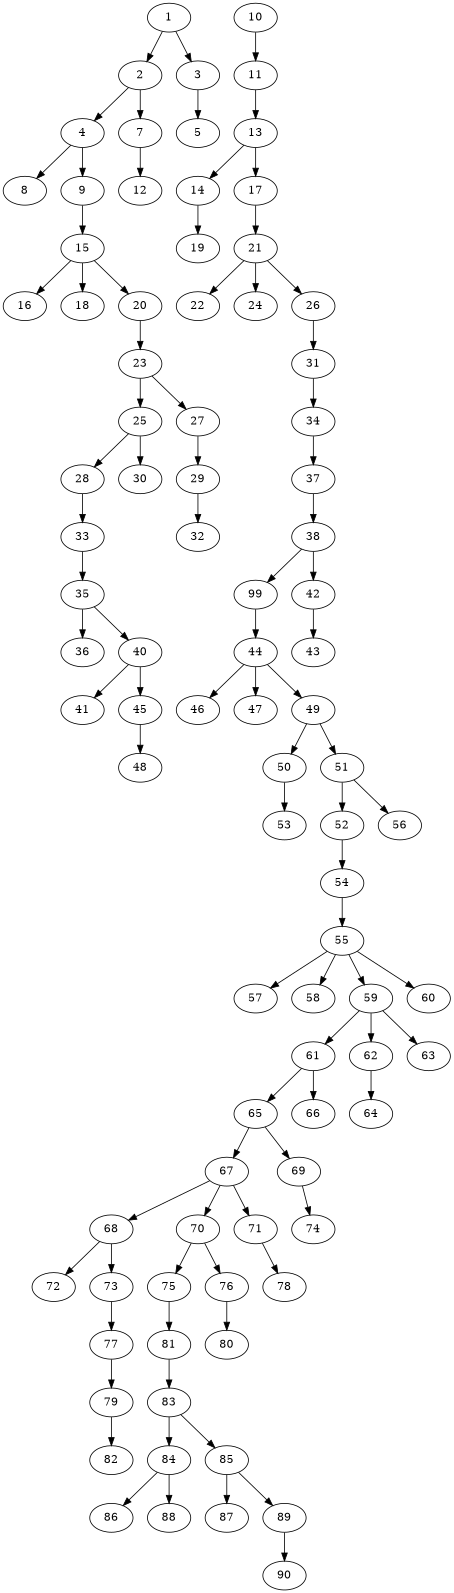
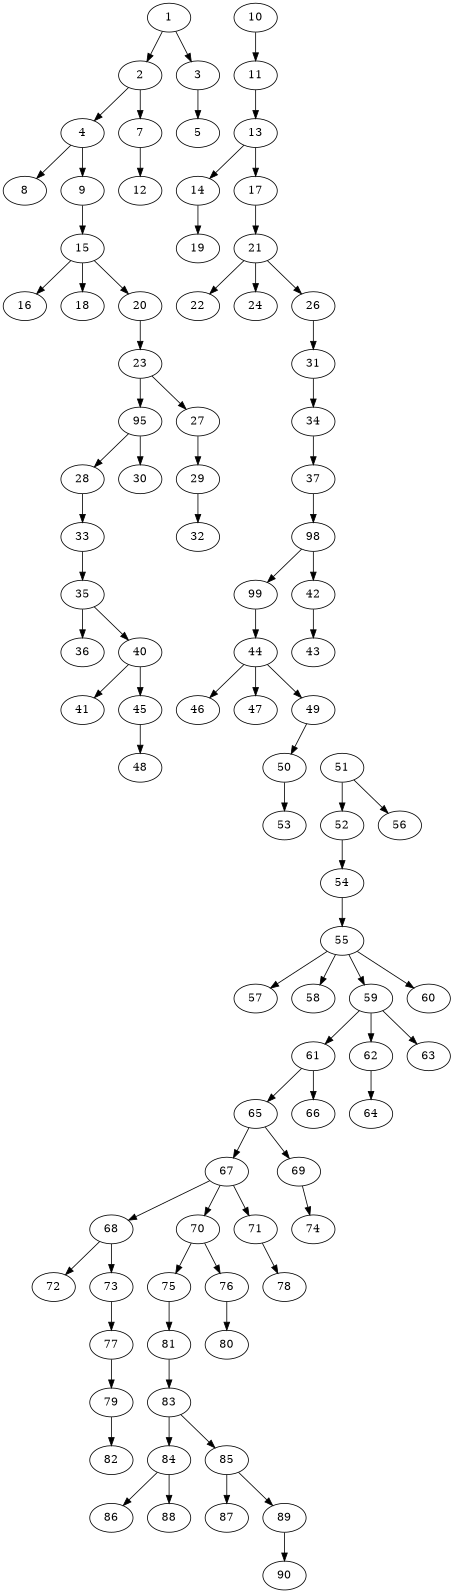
  digraph {
    node [alpha=0.02]
    1 [alpha=0.15]
    2 [alpha=0.18]
    3 [alpha=0.12]
    4
    7 [alpha=0.09]
    5 [alpha=0.03]
    8 [alpha=0.05]
    9 [alpha=0.19]
    12 [alpha=0.01]
    15 [alpha=0.10]
    16 [alpha=0.12]
    18 [alpha=0.07]
    20 [alpha=0.18]
    10 [alpha=0.07]
    11 [alpha=0.12]
    13 [alpha=0.14]
    23 [alpha=0.12]
    14 [alpha=0.15]
    17 [alpha=0.01]
    19 [alpha=0.07]
    21 [alpha=0.19]
    22 [alpha=0.09]
    24 [alpha=0.15]
    26 [alpha=0.01]
-   25 [alpha=0.00]
+   25 [alpha=0.00 label=95]
    27 [alpha=0.20]
    31 [alpha=0.01]
    28 [alpha=0.05]
    30 [alpha=0.13]
    29 [alpha=0.19]
    34 [alpha=0.05]
    33 [alpha=0.09]
    32 [alpha=0.10]
    35 [alpha=0.01]
    37 [alpha=0.12]
    36 [alpha=0.03]
    40 [alpha=0.04]
-   38 [alpha=0.03]
+   38 [alpha=0.03 label=98]
    41 [alpha=0.05]
    45 [alpha=0.19]
    n41 [alpha=0.17 label=99]
    42 [alpha=0.17]
    48 [alpha=0.16]
    44 [alpha=0.12]
    43 [alpha=0.19]
    46 [alpha=0.09]
    47 [alpha=0.17]
    49 [alpha=0.04]
    50 [alpha=0.04]
    51 [alpha=0.06]
    53
    52 [alpha=0.15]
    56 [alpha=0.18]
    54 [alpha=0.09]
    55 [alpha=0.08]
    57 [alpha=0.01]
    58 [alpha=0.03]
    59 [alpha=0.06]
    60 [alpha=0.01]
    61
    62 [alpha=0.16]
    63 [alpha=0.17]
    65 [alpha=0.10]
    66 [alpha=0.04]
    64 [alpha=0.03]
    67 [alpha=0.07]
    69 [alpha=0.01]
    68
    70 [alpha=0.13]
    71 [alpha=0.12]
    74
    72 [alpha=0.04]
    73 [alpha=0.04]
    75
    76 [alpha=0.19]
    78 [alpha=0.13]
    77 [alpha=0.13]
    81 [alpha=0.06]
    80 [alpha=0.05]
    79 [alpha=0.08]
    83 [alpha=0.06]
    82
    84 [alpha=0.05]
    85 [alpha=0.20]
    86 [alpha=0.18]
    88 [alpha=0.17]
    87
    89 [alpha=0.15]
    90 [alpha=0.08]
    1 -> 2
    1 -> 3
    2 -> 4
    2 -> 7
    3 -> 5
    4 -> 8
    4 -> 9
    7 -> 12
    9 -> 15
    15 -> 16
    15 -> 18
    15 -> 20
    20 -> 23
    10 -> 11
    11 -> 13
    13 -> 14
    13 -> 17
    23 -> 25
    23 -> 27
    14 -> 19
    17 -> 21
    21 -> 22
    21 -> 24
    21 -> 26
    26 -> 31
    25 -> 28
    25 -> 30
    27 -> 29
    31 -> 34
    28 -> 33
    29 -> 32
    34 -> 37
    33 -> 35
    35 -> 36
    35 -> 40
    37 -> 38
    40 -> 41
    40 -> 45
    38 -> n41
    38 -> 42
    45 -> 48
    n41 -> 44
    42 -> 43
    44 -> 46
    44 -> 47
    44 -> 49
    49 -> 50
-   49 -> 51
    50 -> 53
    51 -> 52
    51 -> 56
    52 -> 54
    54 -> 55
    55 -> 57
    55 -> 58
    55 -> 59
    55 -> 60
    59 -> 61
    59 -> 62
    59 -> 63
    61 -> 65
    61 -> 66
    62 -> 64
    65 -> 67
    65 -> 69
    67 -> 68
    67 -> 70
    67 -> 71
    69 -> 74
    68 -> 72
    68 -> 73
    70 -> 75
    70 -> 76
    71 -> 78
    73 -> 77
    75 -> 81
    76 -> 80
    77 -> 79
    81 -> 83
    79 -> 82
    83 -> 84
    83 -> 85
    84 -> 86
    84 -> 88
    85 -> 87
    85 -> 89
    89 -> 90
  }
